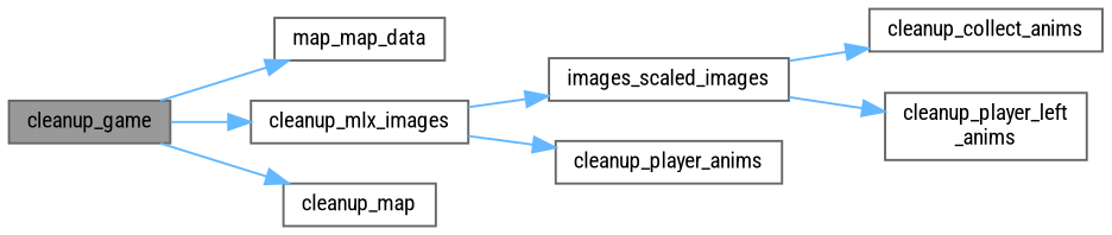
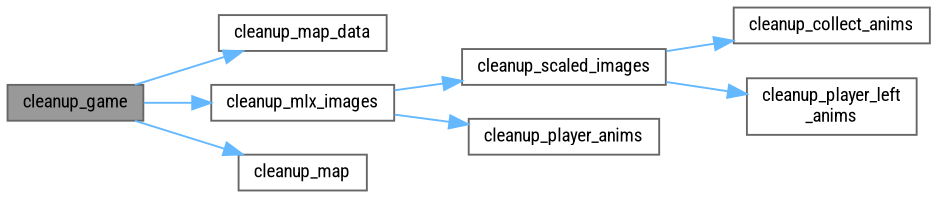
  digraph {
    fontname="Roboto Condensed"
    rankdir=LR
    node [color=grey40 fillcolor=white fontname="Roboto Condensed" fontsize=10 shape=box style=filled]
    edge [color=steelblue1 fontname="Roboto Condensed" fontsize=10 labelfontname=Helvetica labelfontsize=10 style=solid]
    n1 [color=gray40 fillcolor=grey60 fontcolor=black height=0.2 label=cleanup_game width=0.4]
-   n2 [height=0.2 label=map_map_data width=0.4]
+   n2 [height=0.2 label=cleanup_map_data width=0.4]
    n3 [height=0.2 label=cleanup_mlx_images width=0.4]
    n4 [height=0.2 label=cleanup_map width=0.4]
-   n5 [height=0.2 label=images_scaled_images width=0.4]
+   n5 [height=0.2 label=cleanup_scaled_images width=0.4]
    n6 [height=0.2 label=cleanup_player_anims width=0.4]
    n7 [height=0.2 label=cleanup_collect_anims width=0.4]
    n8 [height=0.2 label="cleanup_player_left\l_anims" width=0.4]
    n1 -> n2
    n1 -> n3
    n1 -> n4
    n3 -> n5
    n3 -> n6
    n5 -> n7
    n5 -> n8
  }
